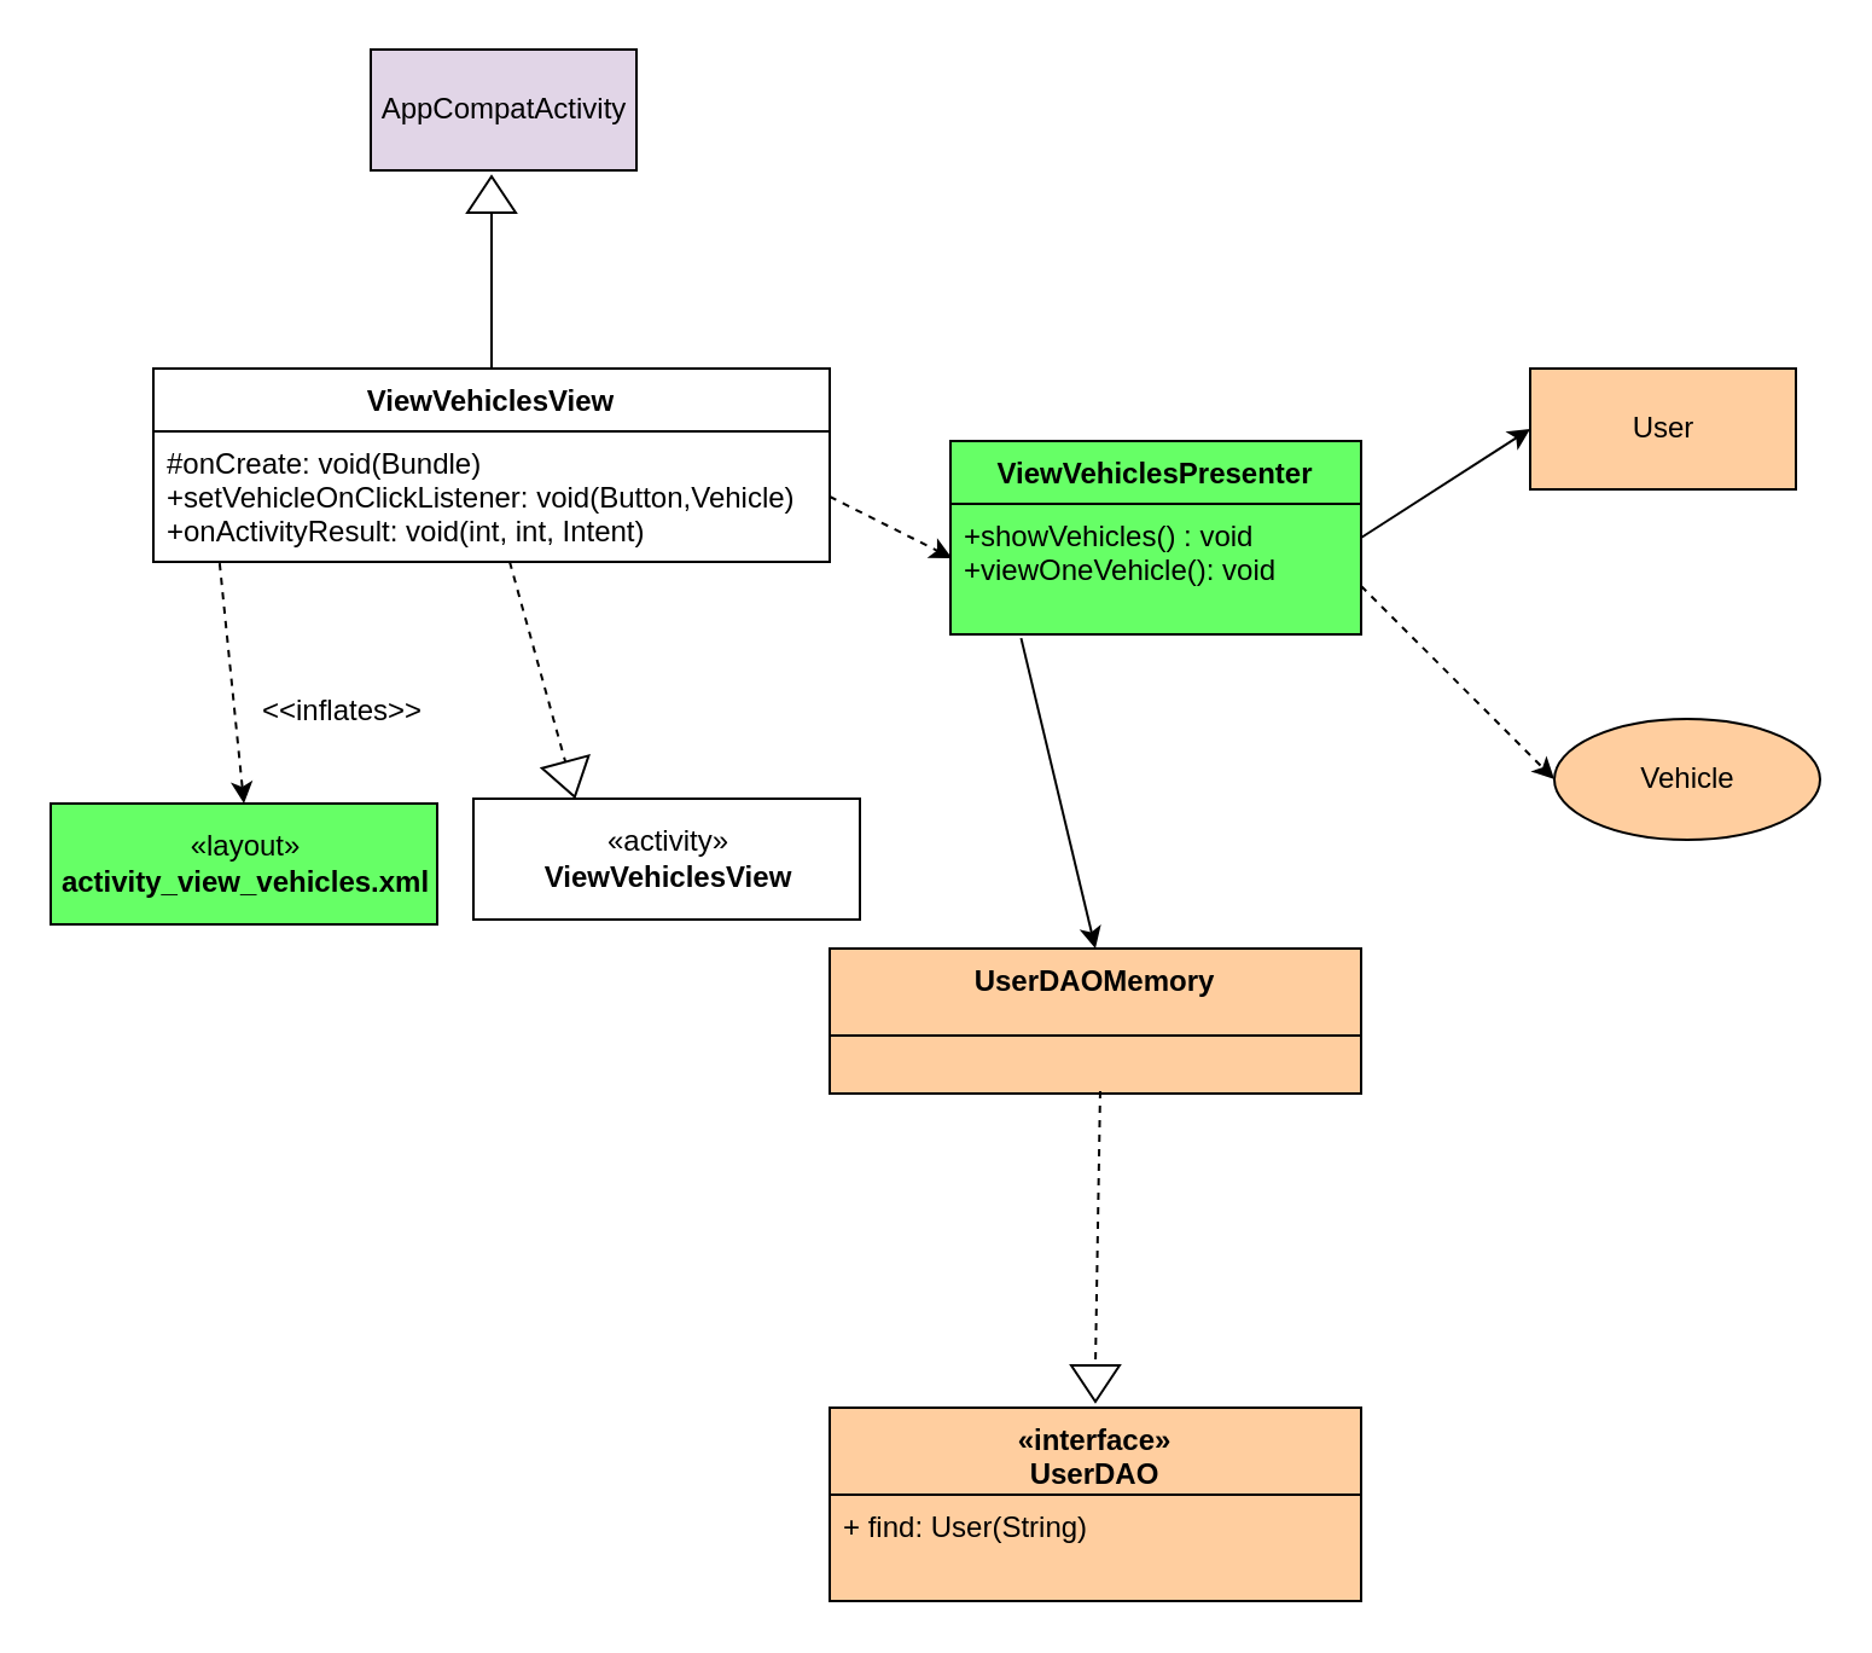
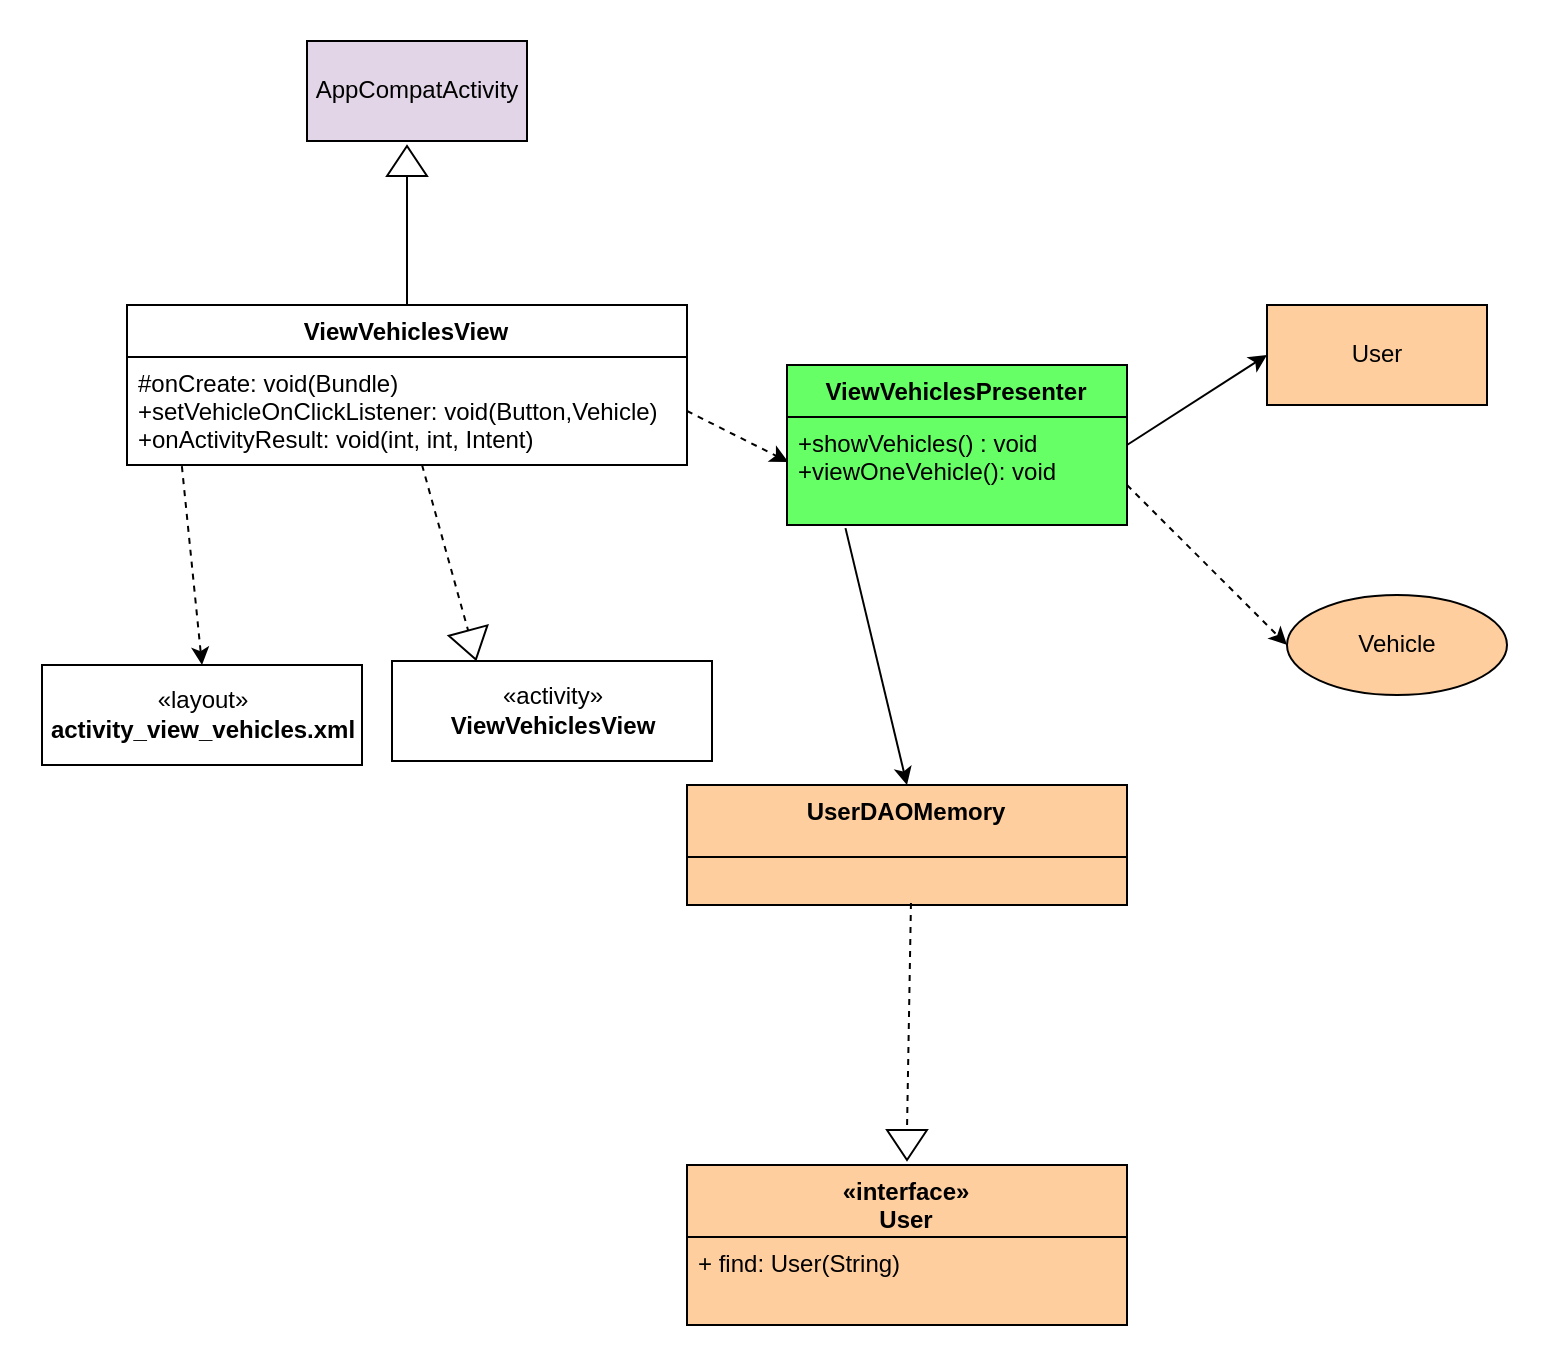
  <mxCell id="0" />
  <mxCell id="1" parent="0" />
  <mxCell id="2" value="AppCompatActivity" style="html=1;fillColor=#e1d5e7;strokeColor=#000000;" parent="1" vertex="1"><mxGeometry x="153" y="20" width="110" height="50" as="geometry" /></mxCell>
  <mxCell id="3" value="" style="triangle;whiteSpace=wrap;html=1;strokeColor=#000000;fillColor=#FFFFFF;rotation=-90;" parent="1" vertex="1"><mxGeometry x="195.5" y="70" width="15" height="20" as="geometry" /></mxCell>
  <mxCell id="4" value="" style="endArrow=none;html=1;entryX=0;entryY=0.5;entryDx=0;entryDy=0;exitX=0.5;exitY=0;exitDx=0;exitDy=0;" parent="1" source="13" target="3" edge="1"><mxGeometry width="50" height="50" relative="1" as="geometry"><mxPoint x="188" y="172" as="sourcePoint" /><mxPoint x="223" y="122" as="targetPoint" /></mxGeometry></mxCell>
  <mxCell id="5" value="" style="endArrow=classic;html=1;exitX=0.098;exitY=1.011;exitDx=0;exitDy=0;exitPerimeter=0;dashed=1;entryX=0.5;entryY=0;entryDx=0;entryDy=0;" parent="1" source="14" target="6" edge="1"><mxGeometry width="50" height="50" relative="1" as="geometry"><mxPoint x="113" y="342" as="sourcePoint" /><mxPoint x="83" y="332" as="targetPoint" /></mxGeometry></mxCell>
- <mxCell id="6" value="«layout»&lt;br&gt;&lt;b&gt;activity_view_vehicles.xml&lt;/b&gt;" style="html=1;strokeColor=#000000;fillColor=#66ff66;" parent="1" vertex="1"><mxGeometry x="20.5" y="332" width="160" height="50" as="geometry" /></mxCell>
+ <mxCell id="6" value="«layout»&lt;br&gt;&lt;b&gt;activity_view_vehicles.xml&lt;/b&gt;" style="html=1;strokeColor=#000000;fillColor=#FFFFFF;" parent="1" vertex="1"><mxGeometry x="20.5" y="332" width="160" height="50" as="geometry" /></mxCell>
  <mxCell id="7" value="" style="triangle;whiteSpace=wrap;html=1;strokeColor=#000000;fillColor=#FFFFFF;rotation=75;" parent="1" vertex="1"><mxGeometry x="228" y="312" width="15" height="20" as="geometry" /></mxCell>
  <mxCell id="8" value="" style="endArrow=none;html=1;entryX=0;entryY=0.5;entryDx=0;entryDy=0;dashed=1;" parent="1" source="14" target="7" edge="1"><mxGeometry width="50" height="50" relative="1" as="geometry"><mxPoint x="203" y="304.432" as="sourcePoint" /><mxPoint x="233" y="312" as="targetPoint" /></mxGeometry></mxCell>
  <mxCell id="9" value="«activity»&lt;br&gt;&lt;span style=&quot;font-weight: 700&quot;&gt;ViewVehiclesView&lt;/span&gt;" style="html=1;strokeColor=#000000;fillColor=#FFFFFF;" parent="1" vertex="1"><mxGeometry x="195.5" y="330" width="160" height="50" as="geometry" /></mxCell>
  <mxCell id="10" value="" style="endArrow=classic;html=1;exitX=1;exitY=0.5;exitDx=0;exitDy=0;dashed=1;entryX=0.004;entryY=0.863;entryDx=0;entryDy=0;entryPerimeter=0;" parent="1" source="14" edge="1"><mxGeometry width="50" height="50" relative="1" as="geometry"><mxPoint x="366.18" y="222.004" as="sourcePoint" /><mxPoint x="393.64" y="230.438" as="targetPoint" /></mxGeometry></mxCell>
  <mxCell id="11" value="ViewVehiclesPresenter" style="swimlane;fontStyle=1;align=center;verticalAlign=top;childLayout=stackLayout;horizontal=1;startSize=26;horizontalStack=0;resizeParent=1;resizeParentMax=0;resizeLast=0;collapsible=1;marginBottom=0;strokeColor=#000000;fillColor=#66FF66;gradientColor=none;" parent="1" vertex="1"><mxGeometry x="393" y="182" width="170" height="80" as="geometry" /></mxCell>
  <mxCell id="12" value="+showVehicles() : void&#10;+viewOneVehicle(): void" style="text;strokeColor=#000000;fillColor=#66FF66;align=left;verticalAlign=top;spacingLeft=4;spacingRight=4;overflow=hidden;rotatable=0;points=[[0,0.5],[1,0.5]];portConstraint=eastwest;gradientColor=none;" parent="11" vertex="1"><mxGeometry y="26" width="170" height="54" as="geometry" /></mxCell>
  <mxCell id="13" value="ViewVehiclesView" style="swimlane;fontStyle=1;align=center;verticalAlign=top;childLayout=stackLayout;horizontal=1;startSize=26;horizontalStack=0;resizeParent=1;resizeParentMax=0;resizeLast=0;collapsible=1;marginBottom=0;strokeColor=#000000;fillColor=#FFFFFF;" parent="1" vertex="1"><mxGeometry x="63" y="152" width="280" height="80" as="geometry" /></mxCell>
  <mxCell id="14" value="#onCreate: void(Bundle)&#10;+setVehicleOnClickListener: void(Button,Vehicle)&#10;+onActivityResult: void(int, int, Intent)" style="text;strokeColor=none;fillColor=none;align=left;verticalAlign=top;spacingLeft=4;spacingRight=4;overflow=hidden;rotatable=0;points=[[0,0.5],[1,0.5]];portConstraint=eastwest;" parent="13" vertex="1"><mxGeometry y="26" width="280" height="54" as="geometry" /></mxCell>
  <mxCell id="15" value="" style="endArrow=classic;html=1;exitX=0.172;exitY=1.029;exitDx=0;exitDy=0;exitPerimeter=0;entryX=0.5;entryY=0;entryDx=0;entryDy=0;" parent="1" source="12" target="20" edge="1"><mxGeometry width="50" height="50" relative="1" as="geometry"><mxPoint x="433" y="342" as="sourcePoint" /><mxPoint x="413" y="362" as="targetPoint" /></mxGeometry></mxCell>
  <mxCell id="16" value="" style="endArrow=classic;html=1;exitX=1;exitY=0.5;exitDx=0;exitDy=0;dashed=0;entryX=0;entryY=0.5;entryDx=0;entryDy=0;" parent="1" source="11" target="18" edge="1"><mxGeometry width="50" height="50" relative="1" as="geometry"><mxPoint x="583" y="214.28" as="sourcePoint" /><mxPoint x="653" y="192" as="targetPoint" /></mxGeometry></mxCell>
  <mxCell id="17" value="" style="endArrow=classic;html=1;exitX=1;exitY=0.75;exitDx=0;exitDy=0;dashed=1;entryX=0;entryY=0.5;entryDx=0;entryDy=0;" parent="1" source="11" target="19" edge="1"><mxGeometry width="50" height="50" relative="1" as="geometry"><mxPoint x="593" y="272" as="sourcePoint" /><mxPoint x="643" y="282" as="targetPoint" /></mxGeometry></mxCell>
  <mxCell id="18" value="User" style="html=1;strokeColor=#000000;fillColor=#FFCE9F;gradientColor=none;" parent="1" vertex="1"><mxGeometry x="633" y="152" width="110" height="50" as="geometry" /></mxCell>
  <mxCell id="19" value="Vehicle" style="ellipse;html=1;strokeColor=#000000;fillColor=#FFCE9F;gradientColor=none;" parent="1" vertex="1"><mxGeometry x="643" y="297" width="110" height="50" as="geometry" /></mxCell>
  <mxCell id="20" value="UserDAOMemory&#10;" style="swimlane;fontStyle=1;align=center;verticalAlign=top;childLayout=stackLayout;horizontal=1;startSize=36;horizontalStack=0;resizeParent=1;resizeParentMax=0;resizeLast=0;collapsible=1;marginBottom=0;strokeColor=#000000;fillColor=#FFCE9F;gradientColor=none;" parent="1" vertex="1"><mxGeometry x="343" y="392" width="220" height="60" as="geometry"><mxRectangle x="360" y="590" width="120" height="70" as="alternateBounds" /></mxGeometry></mxCell>
  <mxCell id="21" value="" style="text;strokeColor=#000000;fillColor=#FFCE9F;align=left;verticalAlign=top;spacingLeft=4;spacingRight=4;overflow=hidden;rotatable=0;points=[[0,0.5],[1,0.5]];portConstraint=eastwest;" parent="20" vertex="1"><mxGeometry y="36" width="220" height="24" as="geometry" /></mxCell>
- <mxCell id="22" value="«interface»&#10;UserDAO&#10;" style="swimlane;fontStyle=1;align=center;verticalAlign=top;childLayout=stackLayout;horizontal=1;startSize=36;horizontalStack=0;resizeParent=1;resizeParentMax=0;resizeLast=0;collapsible=1;marginBottom=0;strokeColor=#000000;fillColor=#FFCE9F;gradientColor=none;" parent="1" vertex="1"><mxGeometry x="343" y="582" width="220" height="80" as="geometry"><mxRectangle x="360" y="590" width="120" height="70" as="alternateBounds" /></mxGeometry></mxCell>
+ <mxCell id="22" value="«interface»&#10;User&#10;" style="swimlane;fontStyle=1;align=center;verticalAlign=top;childLayout=stackLayout;horizontal=1;startSize=36;horizontalStack=0;resizeParent=1;resizeParentMax=0;resizeLast=0;collapsible=1;marginBottom=0;strokeColor=#000000;fillColor=#FFCE9F;gradientColor=none;" parent="1" vertex="1"><mxGeometry x="343" y="582" width="220" height="80" as="geometry"><mxRectangle x="360" y="590" width="120" height="70" as="alternateBounds" /></mxGeometry></mxCell>
  <mxCell id="23" value="+ find: User(String)" style="text;strokeColor=#000000;fillColor=#FFCE9F;align=left;verticalAlign=top;spacingLeft=4;spacingRight=4;overflow=hidden;rotatable=0;points=[[0,0.5],[1,0.5]];portConstraint=eastwest;" parent="22" vertex="1"><mxGeometry y="36" width="220" height="44" as="geometry" /></mxCell>
  <mxCell id="24" value="" style="triangle;whiteSpace=wrap;html=1;strokeColor=#000000;fillColor=#FFFFFF;rotation=90;" parent="1" vertex="1"><mxGeometry x="445.5" y="562" width="15" height="20" as="geometry" /></mxCell>
  <mxCell id="25" value="" style="endArrow=none;html=1;entryX=0;entryY=0.5;entryDx=0;entryDy=0;dashed=1;exitX=0.509;exitY=0.958;exitDx=0;exitDy=0;exitPerimeter=0;" parent="1" source="21" target="24" edge="1"><mxGeometry width="50" height="50" relative="1" as="geometry"><mxPoint x="257.064" y="502" as="sourcePoint" /><mxPoint x="290.5" y="572" as="targetPoint" /></mxGeometry></mxCell>
- <mxCell id="26" value="&amp;lt;&amp;lt;inflates&amp;gt;&amp;gt;" style="text;html=1;align=center;verticalAlign=middle;resizable=0;points=[];autosize=1;" parent="1" vertex="1"><mxGeometry x="100.5" y="284" width="80" height="20" as="geometry" /></mxCell>
